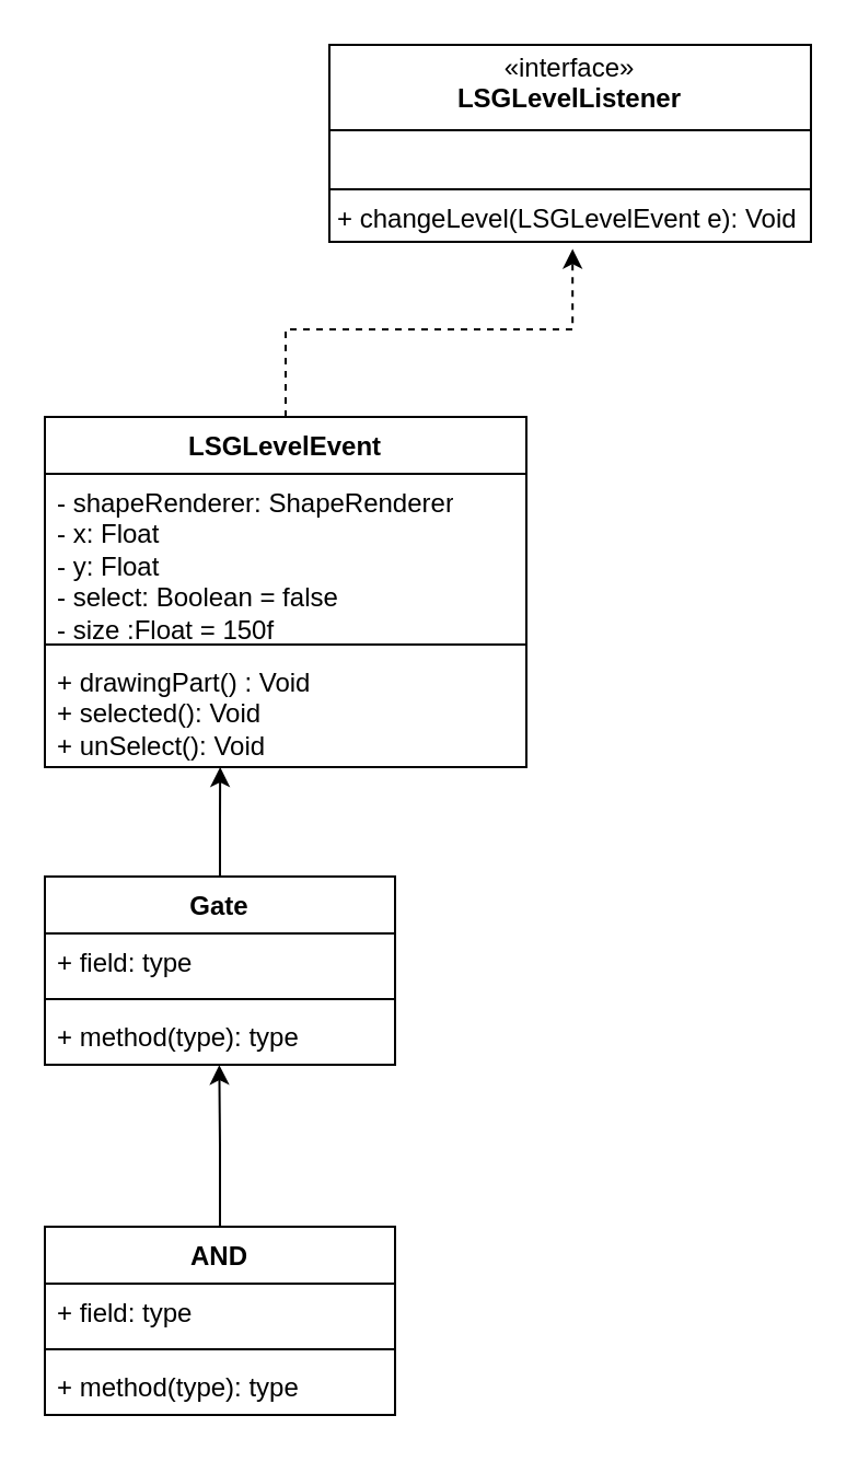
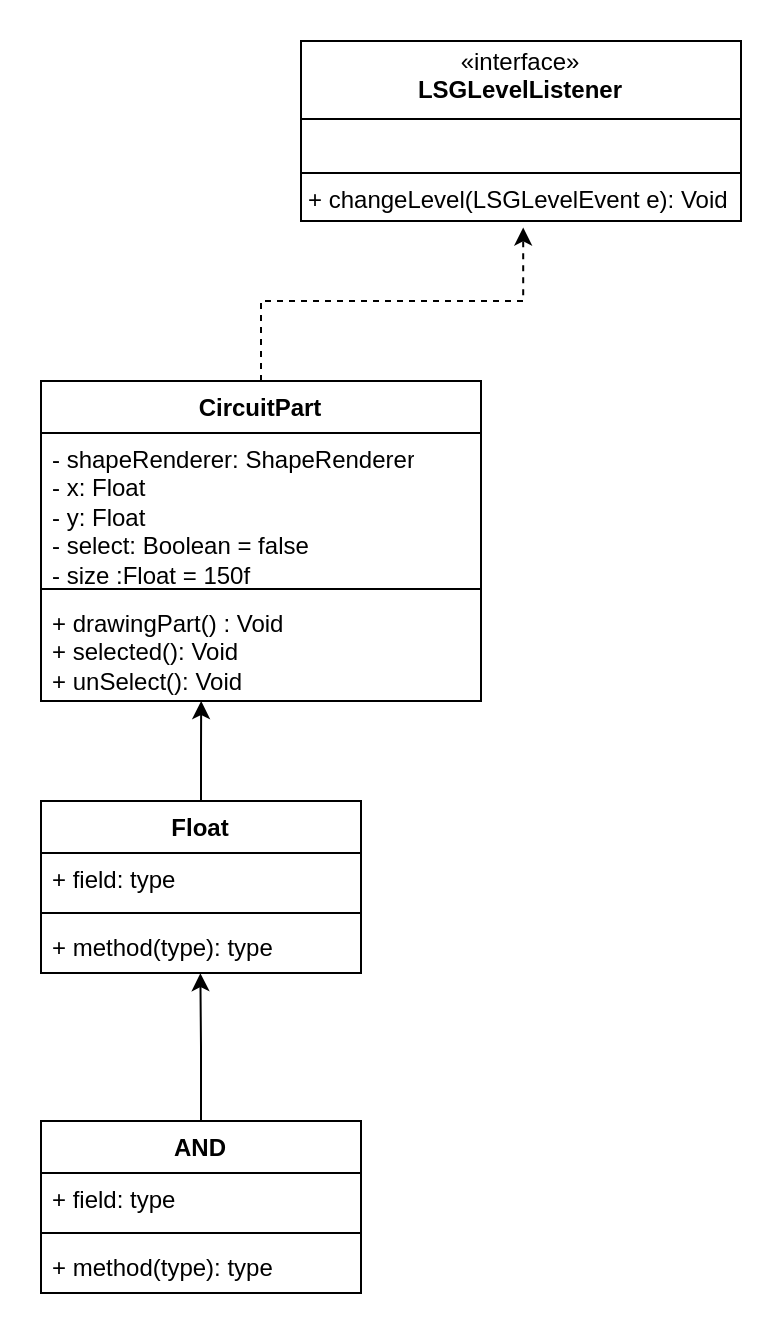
  <mxCell id="0" />
  <mxCell id="1" parent="0" />
- <mxCell id="2" value="LSGLevelEvent" style="swimlane;fontStyle=1;align=center;verticalAlign=top;childLayout=stackLayout;horizontal=1;startSize=26;horizontalStack=0;resizeParent=1;resizeParentMax=0;resizeLast=0;collapsible=1;marginBottom=0;whiteSpace=wrap;html=1;" vertex="1" parent="1"><mxGeometry x="20" y="190" width="220" height="160" as="geometry" /></mxCell>
+ <mxCell id="2" value="CircuitPart" style="swimlane;fontStyle=1;align=center;verticalAlign=top;childLayout=stackLayout;horizontal=1;startSize=26;horizontalStack=0;resizeParent=1;resizeParentMax=0;resizeLast=0;collapsible=1;marginBottom=0;whiteSpace=wrap;html=1;" vertex="1" parent="1"><mxGeometry x="20" y="190" width="220" height="160" as="geometry" /></mxCell>
  <mxCell id="3" value="&lt;div&gt;- shapeRenderer: ShapeRenderer&lt;/div&gt;- x: Float&lt;div&gt;- y: Float&lt;/div&gt;&lt;div&gt;- select: Boolean = false&lt;/div&gt;&lt;div&gt;- size :Float = 150f&lt;/div&gt;" style="text;strokeColor=none;fillColor=none;align=left;verticalAlign=top;spacingLeft=4;spacingRight=4;overflow=hidden;rotatable=0;points=[[0,0.5],[1,0.5]];portConstraint=eastwest;whiteSpace=wrap;html=1;" vertex="1" parent="2"><mxGeometry y="26" width="220" height="74" as="geometry" /></mxCell>
  <mxCell id="4" value="" style="line;strokeWidth=1;fillColor=none;align=left;verticalAlign=middle;spacingTop=-1;spacingLeft=3;spacingRight=3;rotatable=0;labelPosition=right;points=[];portConstraint=eastwest;strokeColor=inherit;" vertex="1" parent="2"><mxGeometry y="100" width="220" height="8" as="geometry" /></mxCell>
  <mxCell id="5" value="+ drawingPart() : Void&lt;div&gt;+ selected(): Void&lt;/div&gt;&lt;div&gt;+ unSelect(): Void&lt;/div&gt;" style="text;strokeColor=none;fillColor=none;align=left;verticalAlign=top;spacingLeft=4;spacingRight=4;overflow=hidden;rotatable=0;points=[[0,0.5],[1,0.5]];portConstraint=eastwest;whiteSpace=wrap;html=1;" vertex="1" parent="2"><mxGeometry y="108" width="220" height="52" as="geometry" /></mxCell>
  <mxCell id="6" value="&lt;p style=&quot;margin:0px;margin-top:4px;text-align:center;&quot;&gt;«interface»&lt;br&gt;&lt;b&gt;LSGLevelListener&lt;/b&gt;&lt;br&gt;&lt;/p&gt;&lt;hr size=&quot;1&quot; style=&quot;border-style:solid;&quot;&gt;&lt;p style=&quot;margin:0px;margin-left:4px;&quot;&gt;&lt;br&gt;&lt;/p&gt;&lt;hr size=&quot;1&quot; style=&quot;border-style:solid;&quot;&gt;&lt;p style=&quot;margin:0px;margin-left:4px;&quot;&gt;+ changeLevel(LSGLevelEvent e): Void&lt;/p&gt;" style="verticalAlign=top;align=left;overflow=fill;html=1;whiteSpace=wrap;" vertex="1" parent="1"><mxGeometry x="150" y="20" width="220" height="90" as="geometry" /></mxCell>
  <mxCell id="7" style="edgeStyle=orthogonalEdgeStyle;rounded=0;orthogonalLoop=1;jettySize=auto;html=1;entryX=0.505;entryY=1.036;entryDx=0;entryDy=0;entryPerimeter=0;dashed=1;" edge="1" parent="1" source="2" target="6"><mxGeometry relative="1" as="geometry" /></mxCell>
- <mxCell id="8" value="Gate" style="swimlane;fontStyle=1;align=center;verticalAlign=top;childLayout=stackLayout;horizontal=1;startSize=26;horizontalStack=0;resizeParent=1;resizeParentMax=0;resizeLast=0;collapsible=1;marginBottom=0;whiteSpace=wrap;html=1;" vertex="1" parent="1"><mxGeometry x="20" y="400" width="160" height="86" as="geometry" /></mxCell>
+ <mxCell id="8" value="Float" style="swimlane;fontStyle=1;align=center;verticalAlign=top;childLayout=stackLayout;horizontal=1;startSize=26;horizontalStack=0;resizeParent=1;resizeParentMax=0;resizeLast=0;collapsible=1;marginBottom=0;whiteSpace=wrap;html=1;" vertex="1" parent="1"><mxGeometry x="20" y="400" width="160" height="86" as="geometry" /></mxCell>
  <mxCell id="9" value="+ field: type" style="text;strokeColor=none;fillColor=none;align=left;verticalAlign=top;spacingLeft=4;spacingRight=4;overflow=hidden;rotatable=0;points=[[0,0.5],[1,0.5]];portConstraint=eastwest;whiteSpace=wrap;html=1;" vertex="1" parent="8"><mxGeometry y="26" width="160" height="26" as="geometry" /></mxCell>
  <mxCell id="10" value="" style="line;strokeWidth=1;fillColor=none;align=left;verticalAlign=middle;spacingTop=-1;spacingLeft=3;spacingRight=3;rotatable=0;labelPosition=right;points=[];portConstraint=eastwest;strokeColor=inherit;" vertex="1" parent="8"><mxGeometry y="52" width="160" height="8" as="geometry" /></mxCell>
  <mxCell id="11" value="+ method(type): type" style="text;strokeColor=none;fillColor=none;align=left;verticalAlign=top;spacingLeft=4;spacingRight=4;overflow=hidden;rotatable=0;points=[[0,0.5],[1,0.5]];portConstraint=eastwest;whiteSpace=wrap;html=1;" vertex="1" parent="8"><mxGeometry y="60" width="160" height="26" as="geometry" /></mxCell>
  <mxCell id="12" style="edgeStyle=orthogonalEdgeStyle;rounded=0;orthogonalLoop=1;jettySize=auto;html=1;entryX=0.364;entryY=1;entryDx=0;entryDy=0;entryPerimeter=0;" edge="1" parent="1" source="8" target="5"><mxGeometry relative="1" as="geometry" /></mxCell>
  <mxCell id="13" value="AND" style="swimlane;fontStyle=1;align=center;verticalAlign=top;childLayout=stackLayout;horizontal=1;startSize=26;horizontalStack=0;resizeParent=1;resizeParentMax=0;resizeLast=0;collapsible=1;marginBottom=0;whiteSpace=wrap;html=1;" vertex="1" parent="1"><mxGeometry x="20" y="560" width="160" height="86" as="geometry" /></mxCell>
  <mxCell id="14" value="+ field: type" style="text;strokeColor=none;fillColor=none;align=left;verticalAlign=top;spacingLeft=4;spacingRight=4;overflow=hidden;rotatable=0;points=[[0,0.5],[1,0.5]];portConstraint=eastwest;whiteSpace=wrap;html=1;" vertex="1" parent="13"><mxGeometry y="26" width="160" height="26" as="geometry" /></mxCell>
  <mxCell id="15" value="" style="line;strokeWidth=1;fillColor=none;align=left;verticalAlign=middle;spacingTop=-1;spacingLeft=3;spacingRight=3;rotatable=0;labelPosition=right;points=[];portConstraint=eastwest;strokeColor=inherit;" vertex="1" parent="13"><mxGeometry y="52" width="160" height="8" as="geometry" /></mxCell>
  <mxCell id="16" value="+ method(type): type" style="text;strokeColor=none;fillColor=none;align=left;verticalAlign=top;spacingLeft=4;spacingRight=4;overflow=hidden;rotatable=0;points=[[0,0.5],[1,0.5]];portConstraint=eastwest;whiteSpace=wrap;html=1;" vertex="1" parent="13"><mxGeometry y="60" width="160" height="26" as="geometry" /></mxCell>
  <mxCell id="17" style="edgeStyle=orthogonalEdgeStyle;rounded=0;orthogonalLoop=1;jettySize=auto;html=1;entryX=0.498;entryY=1.004;entryDx=0;entryDy=0;entryPerimeter=0;" edge="1" parent="1" source="13" target="11"><mxGeometry relative="1" as="geometry" /></mxCell>
